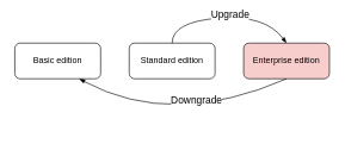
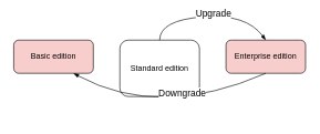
  <mxCell id="0" />
  <mxCell id="1" parent="0" />
- <mxCell id="2" value="Basic edition" style="rounded=1;whiteSpace=wrap;html=1;" vertex="1" parent="1"><mxGeometry x="20" y="60" width="120" height="50" as="geometry" /></mxCell>
- <mxCell id="3" value="Standard edition" style="rounded=1;whiteSpace=wrap;html=1;" vertex="1" parent="1"><mxGeometry x="180" y="60" width="120" height="50" as="geometry" /></mxCell>
+ <mxCell id="2" value="Basic edition" style="rounded=1;whiteSpace=wrap;html=1;fillColor=#f8cecc;" vertex="1" parent="1"><mxGeometry x="20" y="60" width="120" height="50" as="geometry" /></mxCell>
+ <mxCell id="3" value="Standard edition" style="rounded=1;whiteSpace=wrap;html=1;" vertex="1" parent="1"><mxGeometry x="180" y="60" width="120" height="85" as="geometry" /></mxCell>
  <mxCell id="4" value="Enterprise edition" style="rounded=1;whiteSpace=wrap;html=1;fillColor=#f8cecc;" vertex="1" parent="1"><mxGeometry x="340" y="60" width="120" height="50" as="geometry" /></mxCell>
  <mxCell id="5" value="" style="curved=1;endArrow=blockThin;html=1;exitX=0.5;exitY=0;exitDx=0;exitDy=0;entryX=0.5;entryY=0;entryDx=0;entryDy=0;endFill=1;" edge="1" parent="1" source="3" target="4"><mxGeometry width="50" height="50" relative="1" as="geometry"><mxPoint x="60" y="20" as="sourcePoint" /><mxPoint x="110" y="-30" as="targetPoint" /><Array as="points"><mxPoint x="240" y="30" /><mxPoint x="370" y="20" /></Array></mxGeometry></mxCell>
  <mxCell id="6" value="&lt;font style=&quot;font-size: 14px&quot;&gt;Upgrade&lt;/font&gt;" style="edgeLabel;html=1;align=center;verticalAlign=middle;resizable=0;points=[];" vertex="1" connectable="0" parent="5"><mxGeometry x="-0.223" y="-2" relative="1" as="geometry"><mxPoint x="28" y="-8.01" as="offset" /></mxGeometry></mxCell>
  <mxCell id="7" value="" style="curved=1;endArrow=blockThin;html=1;exitX=0.5;exitY=1;exitDx=0;exitDy=0;entryX=0.75;entryY=1;entryDx=0;entryDy=0;endFill=1;" edge="1" parent="1" source="4" target="2"><mxGeometry width="50" height="50" relative="1" as="geometry"><mxPoint x="190" y="230" as="sourcePoint" /><mxPoint x="240" y="180" as="targetPoint" /><Array as="points"><mxPoint x="240" y="180" /></Array></mxGeometry></mxCell>
  <mxCell id="8" value="&lt;font style=&quot;font-size: 14px&quot;&gt;Downgrade&lt;/font&gt;" style="edgeLabel;html=1;align=center;verticalAlign=middle;resizable=0;points=[];" vertex="1" connectable="0" parent="7"><mxGeometry x="-0.106" y="-23" relative="1" as="geometry"><mxPoint x="14.15" y="-6.65" as="offset" /></mxGeometry></mxCell>
